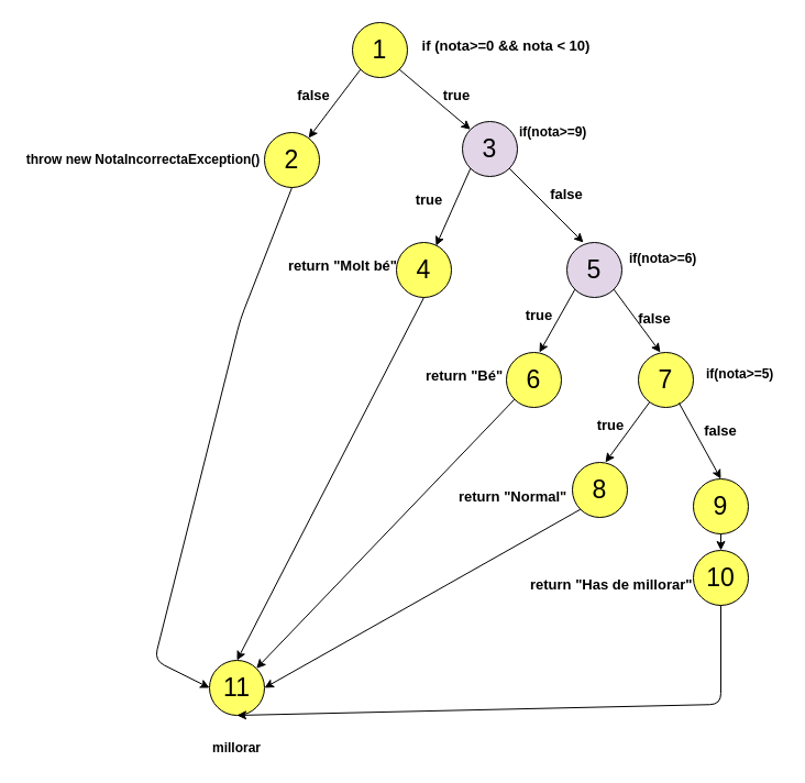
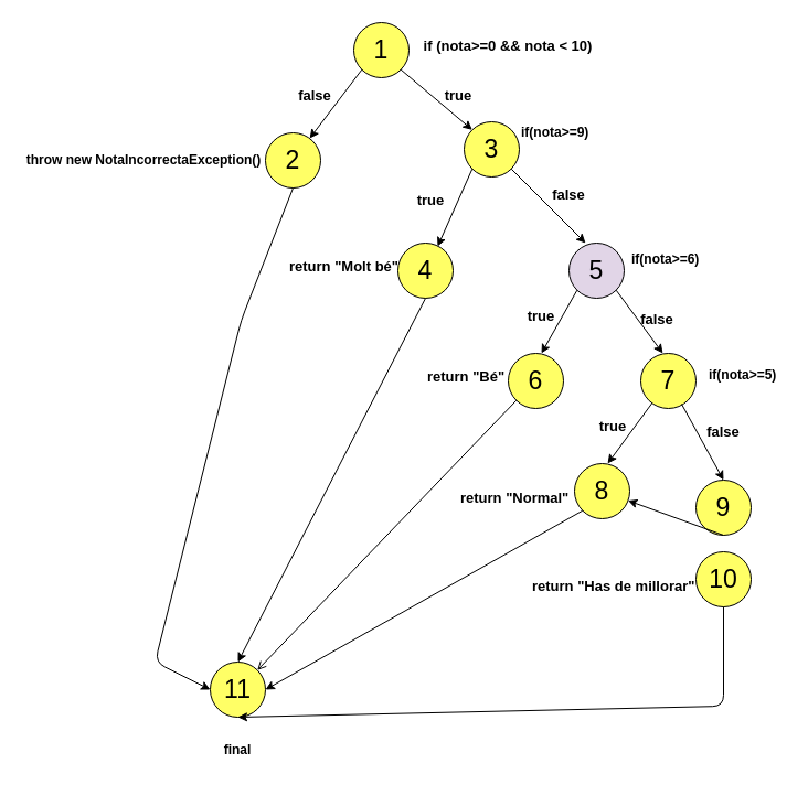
  <mxCell id="0" />
  <mxCell id="1" parent="0" />
  <mxCell id="2" value="1" style="ellipse;whiteSpace=wrap;html=1;aspect=fixed;fontSize=23;labelBackgroundColor=none;fillColor=#FFFF66;" vertex="1" parent="1"><mxGeometry x="320" y="20" width="50" height="50" as="geometry" /></mxCell>
  <mxCell id="3" value="" style="endArrow=classic;html=1;fontSize=23;exitX=0;exitY=1;exitDx=0;exitDy=0;" edge="1" parent="1" source="2" target="10"><mxGeometry width="50" height="50" relative="1" as="geometry"><mxPoint x="320" y="60" as="sourcePoint" /><mxPoint x="270" y="110" as="targetPoint" /></mxGeometry></mxCell>
  <mxCell id="4" value="11" style="ellipse;whiteSpace=wrap;html=1;aspect=fixed;fontSize=23;labelBackgroundColor=none;fillColor=#FFFF66;" vertex="1" parent="1"><mxGeometry x="190" y="600" width="50" height="50" as="geometry" /></mxCell>
  <mxCell id="5" value="&lt;p lang=&quot;ca-ES&quot; style=&quot;margin-bottom: 0cm&quot;&gt;&lt;font color=&quot;#000000&quot;&gt;&lt;font face=&quot;Arial, sans-serif&quot;&gt;&lt;font size=&quot;2&quot;&gt;&lt;b&gt;if (nota&amp;gt;=0 &amp;amp;&amp;amp; nota &amp;lt; 10)&lt;/b&gt;&lt;/font&gt;&lt;/font&gt;&lt;/font&gt;&lt;/p&gt;" style="text;html=1;strokeColor=none;fillColor=none;align=center;verticalAlign=middle;whiteSpace=wrap;rounded=0;labelBackgroundColor=none;fontSize=12;" vertex="1" parent="1"><mxGeometry x="380" y="20" width="160" height="30" as="geometry" /></mxCell>
  <mxCell id="6" value="&lt;p lang=&quot;ca-ES&quot; style=&quot;margin-bottom: 0cm&quot;&gt;&lt;font color=&quot;#000000&quot;&gt;&lt;font face=&quot;Arial, sans-serif&quot;&gt;&lt;font size=&quot;2&quot;&gt;&lt;b&gt;false&lt;/b&gt;&lt;/font&gt;&lt;/font&gt;&lt;/font&gt;&lt;/p&gt;" style="text;html=1;strokeColor=none;fillColor=none;align=center;verticalAlign=middle;whiteSpace=wrap;rounded=0;labelBackgroundColor=none;fontSize=12;" vertex="1" parent="1"><mxGeometry x="260" y="70" width="50" height="20" as="geometry" /></mxCell>
  <mxCell id="7" value="" style="endArrow=classic;html=1;fontSize=12;exitX=1;exitY=1;exitDx=0;exitDy=0;entryX=0;entryY=0;entryDx=0;entryDy=0;" edge="1" parent="1" source="2" target="8"><mxGeometry width="50" height="50" relative="1" as="geometry"><mxPoint x="230" y="230" as="sourcePoint" /><mxPoint x="420" y="120" as="targetPoint" /></mxGeometry></mxCell>
- <mxCell id="8" value="3" style="ellipse;whiteSpace=wrap;html=1;aspect=fixed;fontSize=23;labelBackgroundColor=none;fillColor=#e1d5e7;" vertex="1" parent="1"><mxGeometry x="420" y="110" width="50" height="50" as="geometry" /></mxCell>
+ <mxCell id="8" value="3" style="ellipse;whiteSpace=wrap;html=1;aspect=fixed;fontSize=23;labelBackgroundColor=none;fillColor=#FFFF66;" vertex="1" parent="1"><mxGeometry x="420" y="110" width="50" height="50" as="geometry" /></mxCell>
  <mxCell id="9" value="&lt;p lang=&quot;ca-ES&quot; style=&quot;margin-bottom: 0cm&quot;&gt;&lt;font color=&quot;#000000&quot;&gt;&lt;font face=&quot;Arial, sans-serif&quot;&gt;&lt;font size=&quot;2&quot;&gt;&lt;b&gt;true&lt;/b&gt;&lt;/font&gt;&lt;/font&gt;&lt;/font&gt;&lt;/p&gt;" style="text;html=1;strokeColor=none;fillColor=none;align=center;verticalAlign=middle;whiteSpace=wrap;rounded=0;labelBackgroundColor=none;fontSize=12;" vertex="1" parent="1"><mxGeometry x="390" y="70" width="50" height="20" as="geometry" /></mxCell>
  <mxCell id="10" value="2" style="ellipse;whiteSpace=wrap;html=1;aspect=fixed;fontSize=23;labelBackgroundColor=none;fillColor=#FFFF66;" vertex="1" parent="1"><mxGeometry x="240" y="120" width="50" height="50" as="geometry" /></mxCell>
  <mxCell id="11" value="&lt;b&gt;throw new NotaIncorrectaException()&lt;/b&gt;" style="text;html=1;strokeColor=none;fillColor=none;align=center;verticalAlign=middle;whiteSpace=wrap;rounded=0;labelBackgroundColor=none;fontSize=12;" vertex="1" parent="1"><mxGeometry x="20" y="135" width="220" height="20" as="geometry" /></mxCell>
  <mxCell id="12" value="" style="endArrow=classic;html=1;fontSize=12;entryX=0;entryY=0.5;entryDx=0;entryDy=0;" edge="1" parent="1" target="4"><mxGeometry width="50" height="50" relative="1" as="geometry"><mxPoint x="265" y="170" as="sourcePoint" /><mxPoint x="65" y="360.5" as="targetPoint" /><Array as="points"><mxPoint x="218" y="290" /><mxPoint x="140" y="600" /></Array></mxGeometry></mxCell>
  <mxCell id="13" value="" style="endArrow=classic;html=1;fontSize=12;exitX=1;exitY=1;exitDx=0;exitDy=0;" edge="1" parent="1" source="8"><mxGeometry width="50" height="50" relative="1" as="geometry"><mxPoint x="510" y="150" as="sourcePoint" /><mxPoint x="530" y="220" as="targetPoint" /></mxGeometry></mxCell>
  <mxCell id="14" value="&lt;b&gt;if(nota&amp;gt;=9)&lt;/b&gt;" style="text;html=1;strokeColor=none;fillColor=none;align=left;verticalAlign=middle;whiteSpace=wrap;rounded=0;labelBackgroundColor=none;fontSize=12;" vertex="1" parent="1"><mxGeometry x="470" y="110" width="70" height="20" as="geometry" /></mxCell>
- <mxCell id="15" value="&lt;b&gt;millorar&lt;/b&gt;" style="text;html=1;strokeColor=none;fillColor=none;align=center;verticalAlign=middle;whiteSpace=wrap;rounded=0;labelBackgroundColor=none;fontSize=12;" vertex="1" parent="1"><mxGeometry x="180" y="670" width="70" height="20" as="geometry" /></mxCell>
+ <mxCell id="15" value="&lt;b&gt;final&lt;/b&gt;" style="text;html=1;strokeColor=none;fillColor=none;align=center;verticalAlign=middle;whiteSpace=wrap;rounded=0;labelBackgroundColor=none;fontSize=12;" vertex="1" parent="1"><mxGeometry x="180" y="670" width="70" height="20" as="geometry" /></mxCell>
  <mxCell id="16" value="" style="endArrow=classic;html=1;fontSize=12;exitX=0;exitY=1;exitDx=0;exitDy=0;entryX=0.72;entryY=0.06;entryDx=0;entryDy=0;entryPerimeter=0;" edge="1" parent="1" source="8" target="19"><mxGeometry width="50" height="50" relative="1" as="geometry"><mxPoint x="20" y="430" as="sourcePoint" /><mxPoint x="390" y="230" as="targetPoint" /></mxGeometry></mxCell>
  <mxCell id="17" value="&lt;p lang=&quot;ca-ES&quot; style=&quot;margin-bottom: 0cm&quot;&gt;&lt;font color=&quot;#000000&quot;&gt;&lt;font face=&quot;Arial, sans-serif&quot;&gt;&lt;font size=&quot;2&quot;&gt;&lt;b&gt;true&lt;/b&gt;&lt;/font&gt;&lt;/font&gt;&lt;/font&gt;&lt;/p&gt;" style="text;html=1;strokeColor=none;fillColor=none;align=center;verticalAlign=middle;whiteSpace=wrap;rounded=0;labelBackgroundColor=none;fontSize=12;" vertex="1" parent="1"><mxGeometry x="365" y="165" width="50" height="20" as="geometry" /></mxCell>
  <mxCell id="18" value="&lt;p lang=&quot;ca-ES&quot; style=&quot;margin-bottom: 0cm&quot;&gt;&lt;font color=&quot;#000000&quot;&gt;&lt;font face=&quot;Arial, sans-serif&quot;&gt;&lt;font size=&quot;2&quot;&gt;&lt;b&gt;false&lt;/b&gt;&lt;/font&gt;&lt;/font&gt;&lt;/font&gt;&lt;/p&gt;" style="text;html=1;strokeColor=none;fillColor=none;align=center;verticalAlign=middle;whiteSpace=wrap;rounded=0;labelBackgroundColor=none;fontSize=12;" vertex="1" parent="1"><mxGeometry x="490" y="160" width="50" height="20" as="geometry" /></mxCell>
  <mxCell id="19" value="4" style="ellipse;whiteSpace=wrap;html=1;aspect=fixed;fontSize=23;labelBackgroundColor=none;fillColor=#FFFF66;" vertex="1" parent="1"><mxGeometry x="360" y="220" width="50" height="50" as="geometry" /></mxCell>
  <mxCell id="20" value="&lt;p lang=&quot;ca-ES&quot; style=&quot;margin-bottom: 0cm&quot;&gt;&lt;font color=&quot;#000000&quot;&gt;&lt;font face=&quot;Arial, sans-serif&quot;&gt;&lt;font size=&quot;2&quot;&gt;&lt;b&gt;return&amp;nbsp;&lt;/b&gt;&lt;/font&gt;&lt;/font&gt;&lt;/font&gt;&lt;b style=&quot;font-size: small ; font-family: &amp;#34;arial&amp;#34; , sans-serif&quot;&gt;&quot;Molt bé&quot;&lt;/b&gt;&lt;/p&gt;" style="text;html=1;strokeColor=none;fillColor=none;align=left;verticalAlign=middle;whiteSpace=wrap;rounded=0;labelBackgroundColor=none;fontSize=12;" vertex="1" parent="1"><mxGeometry x="260" y="220" width="110" height="30" as="geometry" /></mxCell>
  <mxCell id="21" value="" style="endArrow=classic;html=1;fontSize=12;entryX=0.5;entryY=0;entryDx=0;entryDy=0;exitX=0.5;exitY=1;exitDx=0;exitDy=0;" edge="1" parent="1" source="19" target="4"><mxGeometry width="50" height="50" relative="1" as="geometry"><mxPoint x="20" y="520" as="sourcePoint" /><mxPoint x="70" y="470" as="targetPoint" /></mxGeometry></mxCell>
  <mxCell id="22" value="5" style="ellipse;whiteSpace=wrap;html=1;aspect=fixed;fontSize=23;labelBackgroundColor=none;fillColor=#e1d5e7;" vertex="1" parent="1"><mxGeometry x="515" y="220" width="50" height="50" as="geometry" /></mxCell>
  <mxCell id="23" value="&lt;b&gt;if(nota&amp;gt;=6)&lt;/b&gt;" style="text;html=1;strokeColor=none;fillColor=none;align=left;verticalAlign=middle;whiteSpace=wrap;rounded=0;labelBackgroundColor=none;fontSize=12;" vertex="1" parent="1"><mxGeometry x="570" y="225" width="70" height="20" as="geometry" /></mxCell>
  <mxCell id="24" value="" style="endArrow=classic;html=1;fontSize=12;exitX=0;exitY=1;exitDx=0;exitDy=0;" edge="1" parent="1" source="22"><mxGeometry width="50" height="50" relative="1" as="geometry"><mxPoint x="20" y="520" as="sourcePoint" /><mxPoint x="490" y="320" as="targetPoint" /></mxGeometry></mxCell>
  <mxCell id="25" value="" style="endArrow=classic;html=1;fontSize=12;exitX=1;exitY=1;exitDx=0;exitDy=0;" edge="1" parent="1" source="22"><mxGeometry width="50" height="50" relative="1" as="geometry"><mxPoint x="532.322" y="272.678" as="sourcePoint" /><mxPoint x="600" y="320" as="targetPoint" /></mxGeometry></mxCell>
  <mxCell id="26" value="&lt;p lang=&quot;ca-ES&quot; style=&quot;margin-bottom: 0cm&quot;&gt;&lt;font color=&quot;#000000&quot;&gt;&lt;font face=&quot;Arial, sans-serif&quot;&gt;&lt;font size=&quot;2&quot;&gt;&lt;b&gt;true&lt;/b&gt;&lt;/font&gt;&lt;/font&gt;&lt;/font&gt;&lt;/p&gt;" style="text;html=1;strokeColor=none;fillColor=none;align=center;verticalAlign=middle;whiteSpace=wrap;rounded=0;labelBackgroundColor=none;fontSize=12;" vertex="1" parent="1"><mxGeometry x="465" y="270" width="50" height="20" as="geometry" /></mxCell>
  <mxCell id="27" value="&lt;p lang=&quot;ca-ES&quot; style=&quot;margin-bottom: 0cm&quot;&gt;&lt;font color=&quot;#000000&quot;&gt;&lt;font face=&quot;Arial, sans-serif&quot;&gt;&lt;font size=&quot;2&quot;&gt;&lt;b&gt;false&lt;/b&gt;&lt;/font&gt;&lt;/font&gt;&lt;/font&gt;&lt;/p&gt;" style="text;html=1;strokeColor=none;fillColor=none;align=center;verticalAlign=middle;whiteSpace=wrap;rounded=0;labelBackgroundColor=none;fontSize=12;" vertex="1" parent="1"><mxGeometry x="570" y="272.5" width="50" height="20" as="geometry" /></mxCell>
  <mxCell id="28" value="6" style="ellipse;whiteSpace=wrap;html=1;aspect=fixed;fontSize=23;labelBackgroundColor=none;fillColor=#FFFF66;" vertex="1" parent="1"><mxGeometry x="460" y="320" width="50" height="50" as="geometry" /></mxCell>
  <mxCell id="29" value="7" style="ellipse;whiteSpace=wrap;html=1;aspect=fixed;fontSize=23;labelBackgroundColor=none;fillColor=#FFFF66;" vertex="1" parent="1"><mxGeometry x="580" y="320" width="50" height="50" as="geometry" /></mxCell>
  <mxCell id="30" value="&lt;p lang=&quot;ca-ES&quot; style=&quot;margin-bottom: 0cm&quot;&gt;&lt;font color=&quot;#000000&quot;&gt;&lt;font face=&quot;Arial, sans-serif&quot;&gt;&lt;font size=&quot;2&quot;&gt;&lt;b&gt;return&amp;nbsp;&lt;/b&gt;&lt;/font&gt;&lt;/font&gt;&lt;/font&gt;&lt;b style=&quot;font-size: small ; font-family: &amp;#34;arial&amp;#34; , sans-serif&quot;&gt;&quot;Bé&quot;&lt;/b&gt;&lt;/p&gt;" style="text;html=1;strokeColor=none;fillColor=none;align=left;verticalAlign=middle;whiteSpace=wrap;rounded=0;labelBackgroundColor=none;fontSize=12;" vertex="1" parent="1"><mxGeometry x="385" y="320" width="85" height="30" as="geometry" /></mxCell>
- <mxCell id="31" value="" style="endArrow=classic;html=1;fontSize=12;entryX=1;entryY=0;entryDx=0;entryDy=0;exitX=0;exitY=1;exitDx=0;exitDy=0;" edge="1" parent="1" source="28" target="4"><mxGeometry width="50" height="50" relative="1" as="geometry"><mxPoint x="460" y="370" as="sourcePoint" /><mxPoint x="70" y="620" as="targetPoint" /></mxGeometry></mxCell>
+ <mxCell id="31" value="" style="endArrow=open;html=1;fontSize=12;entryX=1;entryY=0;entryDx=0;entryDy=0;exitX=0;exitY=1;exitDx=0;exitDy=0;" edge="1" parent="1" source="28" target="4"><mxGeometry width="50" height="50" relative="1" as="geometry"><mxPoint x="460" y="370" as="sourcePoint" /><mxPoint x="70" y="620" as="targetPoint" /></mxGeometry></mxCell>
  <mxCell id="32" value="&lt;b&gt;if(nota&amp;gt;=5)&lt;/b&gt;" style="text;html=1;strokeColor=none;fillColor=none;align=left;verticalAlign=middle;whiteSpace=wrap;rounded=0;labelBackgroundColor=none;fontSize=12;" vertex="1" parent="1"><mxGeometry x="640" y="330" width="70" height="20" as="geometry" /></mxCell>
  <mxCell id="33" value="" style="endArrow=classic;html=1;fontSize=12;" edge="1" parent="1" source="29"><mxGeometry width="50" height="50" relative="1" as="geometry"><mxPoint x="20" y="670" as="sourcePoint" /><mxPoint x="550" y="420" as="targetPoint" /></mxGeometry></mxCell>
  <mxCell id="34" value="8" style="ellipse;whiteSpace=wrap;html=1;aspect=fixed;fontSize=23;labelBackgroundColor=none;fillColor=#FFFF66;" vertex="1" parent="1"><mxGeometry x="520" y="420" width="50" height="50" as="geometry" /></mxCell>
  <mxCell id="35" value="&lt;p lang=&quot;ca-ES&quot; style=&quot;margin-bottom: 0cm&quot;&gt;&lt;font face=&quot;Arial, sans-serif&quot; size=&quot;2&quot;&gt;&lt;b&gt;return &quot;Normal&quot;&lt;/b&gt;&lt;/font&gt;&lt;br&gt;&lt;/p&gt;" style="text;html=1;strokeColor=none;fillColor=none;align=left;verticalAlign=middle;whiteSpace=wrap;rounded=0;labelBackgroundColor=none;fontSize=12;" vertex="1" parent="1"><mxGeometry x="415" y="430" width="110" height="30" as="geometry" /></mxCell>
  <mxCell id="36" value="" style="endArrow=classic;html=1;fontSize=12;exitX=0;exitY=1;exitDx=0;exitDy=0;entryX=1;entryY=0.5;entryDx=0;entryDy=0;" edge="1" parent="1" source="34" target="4"><mxGeometry width="50" height="50" relative="1" as="geometry"><mxPoint x="20" y="670" as="sourcePoint" /><mxPoint x="240" y="570" as="targetPoint" /></mxGeometry></mxCell>
  <mxCell id="37" value="9" style="ellipse;whiteSpace=wrap;html=1;aspect=fixed;fontSize=23;labelBackgroundColor=none;fillColor=#FFFF66;" vertex="1" parent="1"><mxGeometry x="630" y="435" width="50" height="50" as="geometry" /></mxCell>
  <mxCell id="38" value="" style="endArrow=classic;html=1;fontSize=12;exitX=0.74;exitY=0.92;exitDx=0;exitDy=0;exitPerimeter=0;entryX=0.5;entryY=0;entryDx=0;entryDy=0;" edge="1" parent="1" source="29" target="37"><mxGeometry width="50" height="50" relative="1" as="geometry"><mxPoint x="600.216" y="375.16" as="sourcePoint" /><mxPoint x="560" y="430" as="targetPoint" /></mxGeometry></mxCell>
  <mxCell id="39" value="&lt;p lang=&quot;ca-ES&quot; style=&quot;margin-bottom: 0cm&quot;&gt;&lt;font color=&quot;#000000&quot;&gt;&lt;font face=&quot;Arial, sans-serif&quot;&gt;&lt;font size=&quot;2&quot;&gt;&lt;b&gt;true&lt;/b&gt;&lt;/font&gt;&lt;/font&gt;&lt;/font&gt;&lt;/p&gt;" style="text;html=1;strokeColor=none;fillColor=none;align=center;verticalAlign=middle;whiteSpace=wrap;rounded=0;labelBackgroundColor=none;fontSize=12;" vertex="1" parent="1"><mxGeometry x="530" y="370" width="50" height="20" as="geometry" /></mxCell>
  <mxCell id="40" value="&lt;p lang=&quot;ca-ES&quot; style=&quot;margin-bottom: 0cm&quot;&gt;&lt;font color=&quot;#000000&quot;&gt;&lt;font face=&quot;Arial, sans-serif&quot;&gt;&lt;font size=&quot;2&quot;&gt;&lt;b&gt;false&lt;/b&gt;&lt;/font&gt;&lt;/font&gt;&lt;/font&gt;&lt;/p&gt;" style="text;html=1;strokeColor=none;fillColor=none;align=center;verticalAlign=middle;whiteSpace=wrap;rounded=0;labelBackgroundColor=none;fontSize=12;" vertex="1" parent="1"><mxGeometry x="630" y="375" width="50" height="20" as="geometry" /></mxCell>
  <mxCell id="41" value="10" style="ellipse;whiteSpace=wrap;html=1;aspect=fixed;fontSize=23;labelBackgroundColor=none;fillColor=#FFFF66;" vertex="1" parent="1"><mxGeometry x="630" y="500" width="50" height="50" as="geometry" /></mxCell>
- <mxCell id="42" value="" style="endArrow=classic;html=1;fontSize=12;exitX=0.5;exitY=1;exitDx=0;exitDy=0;entryX=0.5;entryY=0;entryDx=0;entryDy=0;" edge="1" parent="1" source="37" target="41"><mxGeometry width="50" height="50" relative="1" as="geometry"><mxPoint x="600.216" y="375.16" as="sourcePoint" /><mxPoint x="560" y="430" as="targetPoint" /></mxGeometry></mxCell>
+ <mxCell id="42" value="" style="endArrow=classic;html=1;fontSize=12;exitX=0.5;exitY=1;exitDx=0;exitDy=0;" edge="1" parent="1" source="37" target="34"><mxGeometry width="50" height="50" relative="1" as="geometry"><mxPoint x="600.216" y="375.16" as="sourcePoint" /><mxPoint x="560" y="430" as="targetPoint" /></mxGeometry></mxCell>
  <mxCell id="43" value="&lt;p lang=&quot;ca-ES&quot; style=&quot;margin-bottom: 0cm&quot;&gt;&lt;font face=&quot;Arial, sans-serif&quot; size=&quot;2&quot;&gt;&lt;b&gt;return &quot;Has de millorar&quot;&lt;/b&gt;&lt;/font&gt;&lt;br&gt;&lt;/p&gt;" style="text;html=1;strokeColor=none;fillColor=none;align=left;verticalAlign=middle;whiteSpace=wrap;rounded=0;labelBackgroundColor=none;fontSize=12;" vertex="1" parent="1"><mxGeometry x="480" y="510" width="160" height="30" as="geometry" /></mxCell>
  <mxCell id="44" value="" style="endArrow=classic;html=1;fontSize=12;entryX=0.5;entryY=1;entryDx=0;entryDy=0;exitX=0.5;exitY=1;exitDx=0;exitDy=0;" edge="1" parent="1" source="41" target="4"><mxGeometry width="50" height="50" relative="1" as="geometry"><mxPoint x="660" y="650" as="sourcePoint" /><mxPoint x="70" y="710" as="targetPoint" /><Array as="points"><mxPoint x="655" y="640" /></Array></mxGeometry></mxCell>
